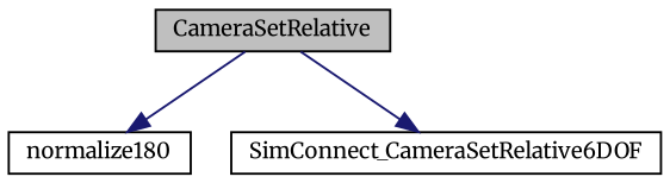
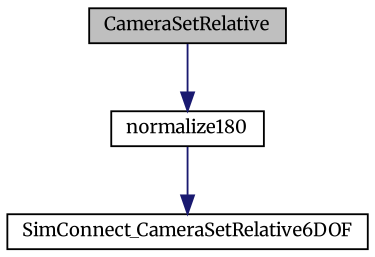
  digraph {
    fontname=Merriweather
    rankdir=TB
    node [color=black fontname=Merriweather fontsize=10 shape=record]
    edge [color=midnightblue fontname=Merriweather fontsize=10 labelfontname=FreeSans labelfontsize=10 style=solid]
    n1 [fillcolor=grey75 fontcolor=black height=0.2 label=CameraSetRelative style=filled width=0.4]
    n2 [height=0.2 label=normalize180 width=0.4]
    n3 [height=0.2 label=SimConnect_CameraSetRelative6DOF width=0.4]
    n1 -> n2
-   n1 -> n3
+   n2 -> n3
  }
